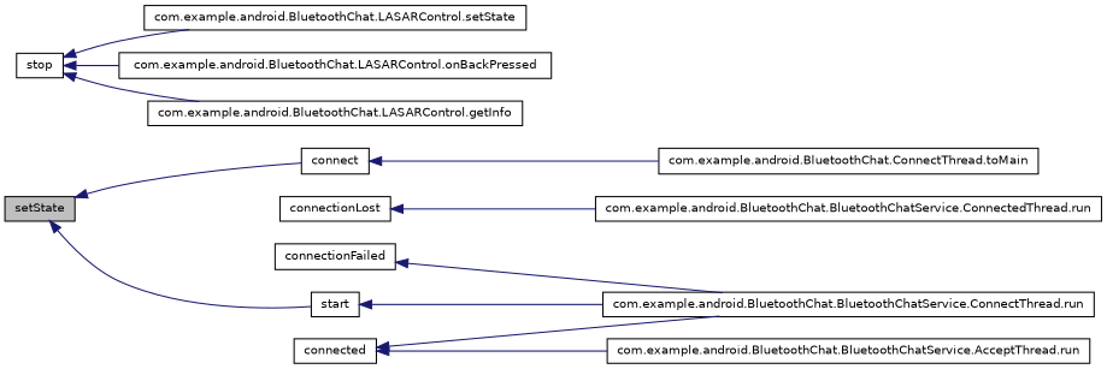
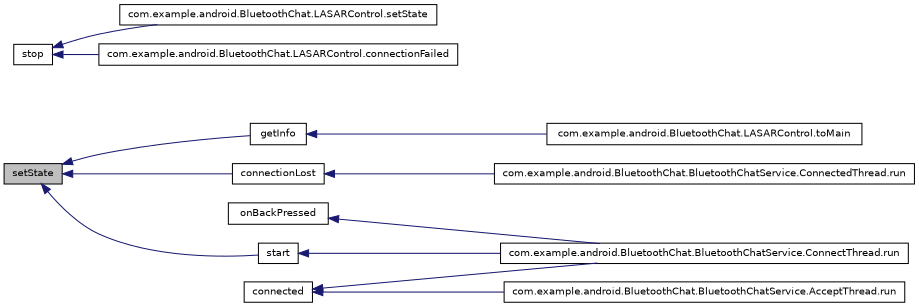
  digraph {
    rankdir=LR
    node [color=black fillcolor=white fontname=Helvetica fontsize=10 shape=record style=filled]
    edge [color=midnightblue dir=back fontname=Helvetica fontsize=10 labelfontname=Helvetica labelfontsize=10 style=solid]
    n1 [fillcolor=grey75 fontcolor=black height=0.2 label=setState width=0.4]
    n2 [height=0.2 label=start width=0.4]
-   n3 [height=0.2 label=connect width=0.4]
+   n3 [height=0.2 label=getInfo width=0.4]
    n4 [height=0.2 label=connectionLost width=0.4]
    n5 [height=0.2 label="com.example.android.BluetoothChat.BluetoothChatService.ConnectThread.run" width=0.4]
-   n6 [height=0.2 label="com.example.android.BluetoothChat.ConnectThread.toMain" width=0.4]
+   n6 [height=0.2 label="com.example.android.BluetoothChat.LASARControl.toMain" width=0.4]
    n7 [height=0.2 label=connected width=0.4]
    n8 [height=0.2 label="com.example.android.BluetoothChat.BluetoothChatService.AcceptThread.run" width=0.4]
    n9 [height=0.2 label=stop width=0.4]
    n10 [height=0.2 label="com.example.android.BluetoothChat.LASARControl.setState" width=0.4]
-   n11 [height=0.2 label="com.example.android.BluetoothChat.LASARControl.onBackPressed" width=0.4]
-   n12 [height=0.2 label="com.example.android.BluetoothChat.LASARControl.getInfo" width=0.4]
-   n13 [height=0.2 label=connectionFailed width=0.4]
+   n11 [height=0.2 label="com.example.android.BluetoothChat.LASARControl.connectionFailed" width=0.4]
+   n13 [height=0.2 label=onBackPressed width=0.4]
    n14 [height=0.2 label="com.example.android.BluetoothChat.BluetoothChatService.ConnectedThread.run" width=0.4]
    n1 -> n2
    n1 -> n3
+   n1 -> n4
    n2 -> n5
    n3 -> n6
    n4 -> n14
    n7 -> n5
    n7 -> n8
    n9 -> n10
    n9 -> n11
-   n9 -> n12
    n13 -> n5
  }
